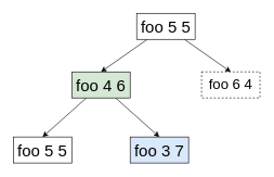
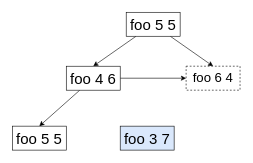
  <mxCell id="0" />
  <mxCell id="1" parent="0" />
  <mxCell id="2" style="edgeStyle=none;rounded=0;orthogonalLoop=1;jettySize=auto;html=1;entryX=0.5;entryY=0;entryDx=0;entryDy=0;" parent="1" source="4" target="7" edge="1"><mxGeometry relative="1" as="geometry" /></mxCell>
  <mxCell id="3" style="edgeStyle=none;rounded=0;orthogonalLoop=1;jettySize=auto;html=1;entryX=0.5;entryY=0;entryDx=0;entryDy=0;" parent="1" source="4" target="8" edge="1"><mxGeometry relative="1" as="geometry" /></mxCell>
  <mxCell id="4" value="foo 5 5" style="rounded=0;whiteSpace=wrap;html=1;fontSize=25;" parent="1" vertex="1"><mxGeometry x="210" y="20" width="90" height="40" as="geometry" /></mxCell>
  <mxCell id="5" style="rounded=0;orthogonalLoop=1;jettySize=auto;html=1;entryX=0.5;entryY=0;entryDx=0;entryDy=0;" edge="1" parent="1" source="7" target="9"><mxGeometry relative="1" as="geometry" /></mxCell>
- <mxCell id="6" style="edgeStyle=none;rounded=0;orthogonalLoop=1;jettySize=auto;html=1;entryX=0.5;entryY=0;entryDx=0;entryDy=0;" edge="1" parent="1" source="7" target="10"><mxGeometry relative="1" as="geometry" /></mxCell>
- <mxCell id="7" value="foo 4 6" style="rounded=0;whiteSpace=wrap;html=1;fontSize=25;fillColor=#d5e8d4;" parent="1" vertex="1"><mxGeometry x="110" y="110" width="90" height="40" as="geometry" /></mxCell>
+ <mxCell id="6" style="edgeStyle=none;rounded=0;orthogonalLoop=1;jettySize=auto;html=1;" edge="1" parent="1" source="7" target="8"><mxGeometry relative="1" as="geometry" /></mxCell>
+ <mxCell id="7" value="foo 4 6" style="rounded=0;whiteSpace=wrap;html=1;fontSize=25;" parent="1" vertex="1"><mxGeometry x="110" y="110" width="90" height="40" as="geometry" /></mxCell>
  <mxCell id="8" value="foo 6 4" style="rounded=0;whiteSpace=wrap;html=1;fontSize=22;dashed=1;" parent="1" vertex="1"><mxGeometry x="310" y="110" width="90" height="40" as="geometry" /></mxCell>
  <mxCell id="9" value="foo 5 5" style="rounded=0;whiteSpace=wrap;html=1;fontSize=25;" vertex="1" parent="1"><mxGeometry x="20" y="210" width="90" height="40" as="geometry" /></mxCell>
  <mxCell id="10" value="foo 3 7" style="rounded=0;whiteSpace=wrap;html=1;fontSize=25;fillColor=#dae8fc;" vertex="1" parent="1"><mxGeometry x="200" y="210" width="90" height="40" as="geometry" /></mxCell>
